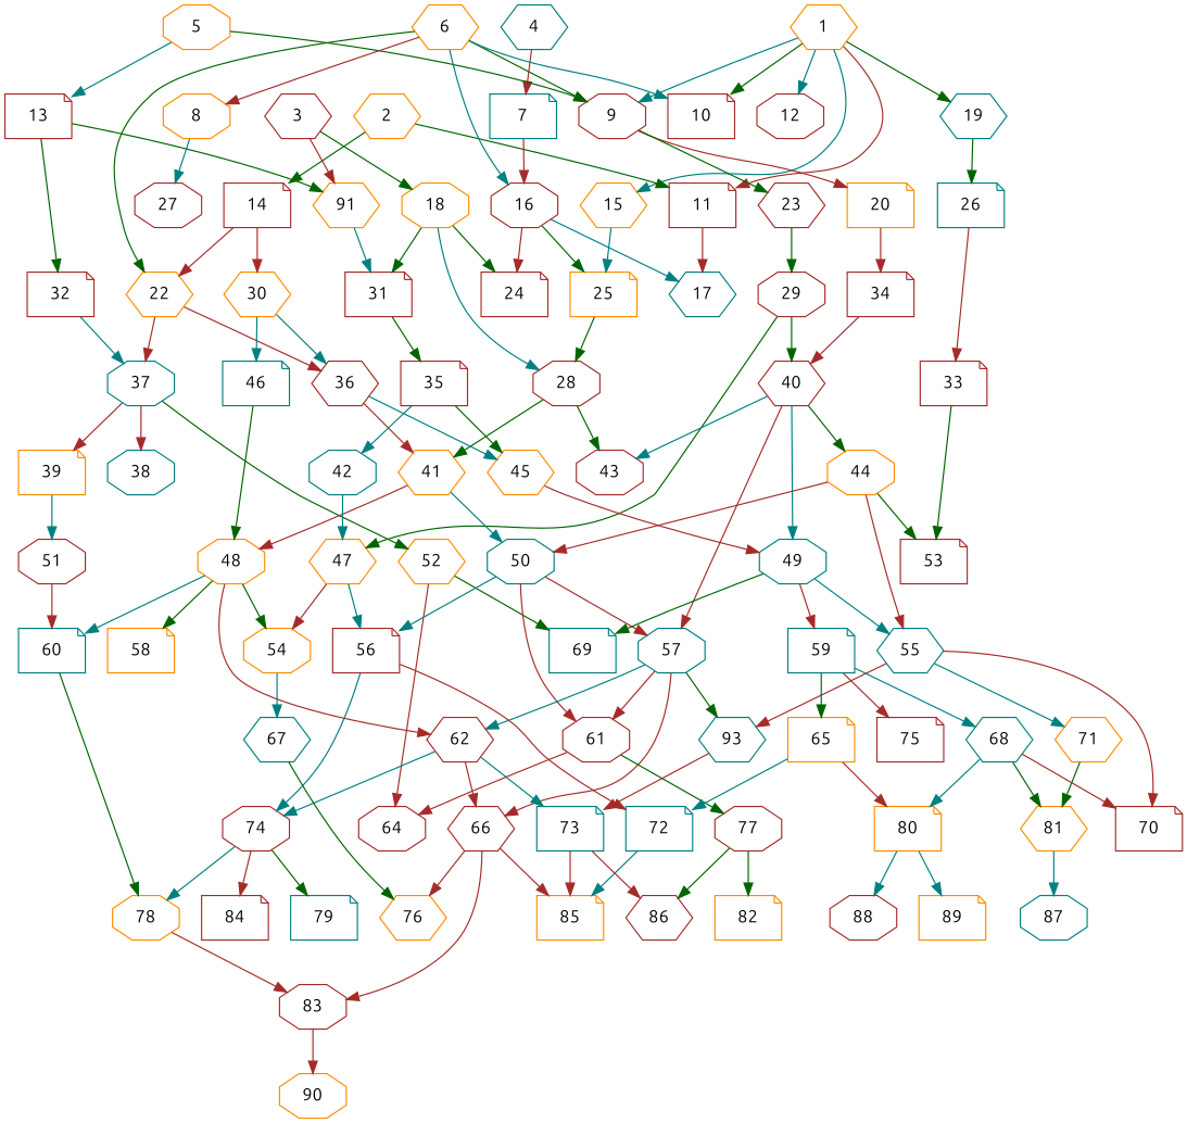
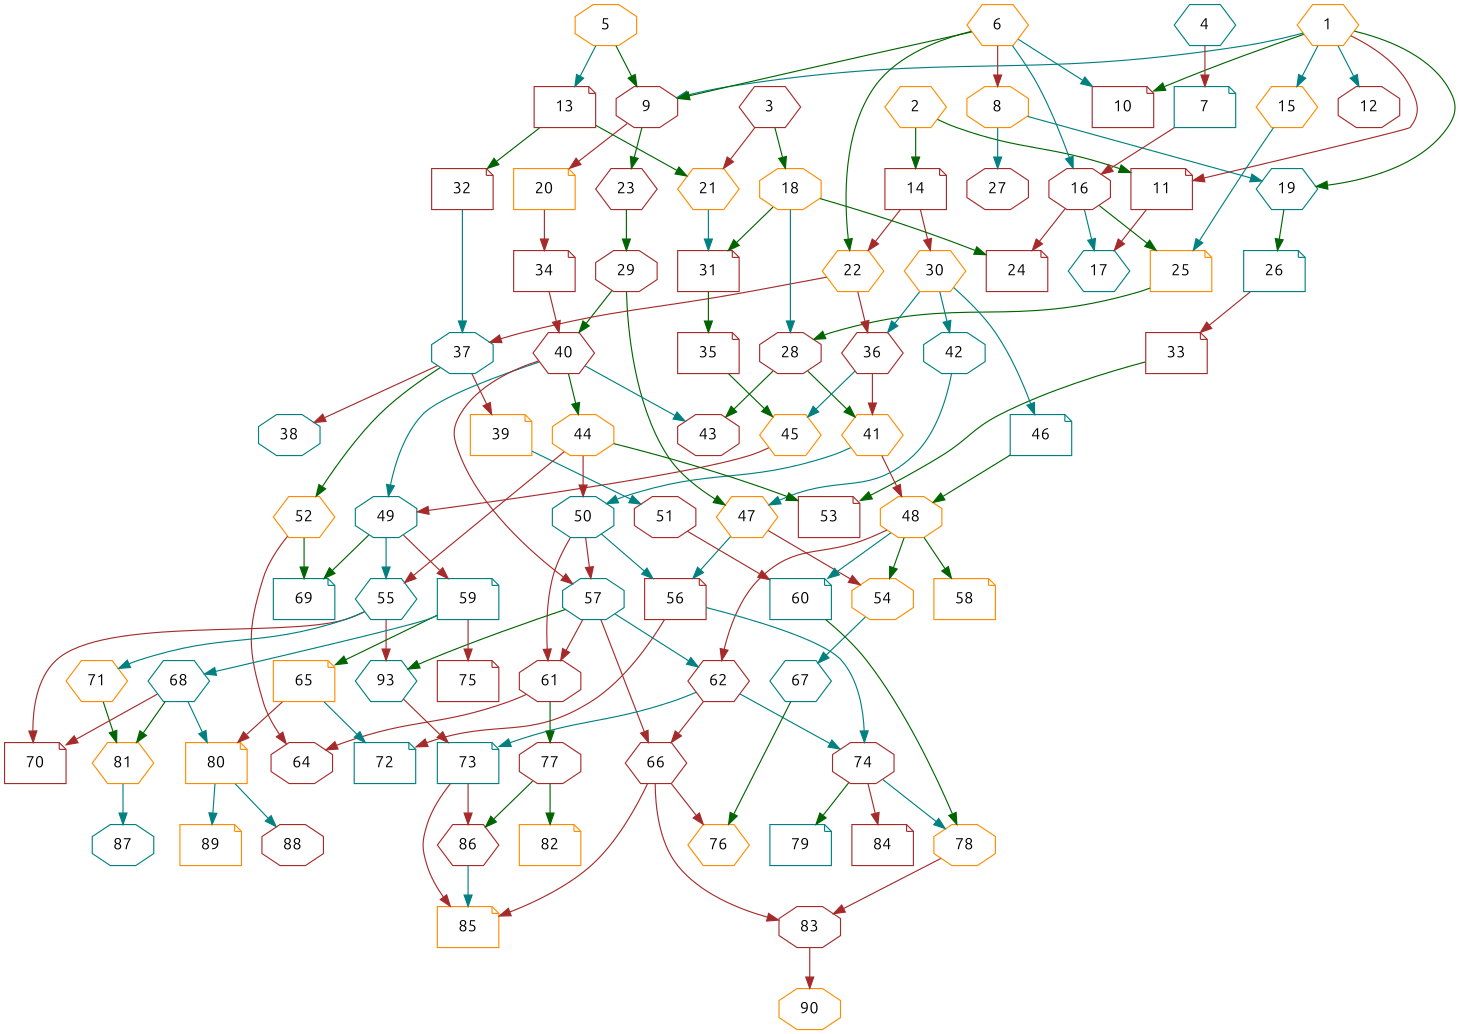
  digraph {
    fontname=Ubuntu
    node [alpha=0.15 color=brown fontname=Ubuntu shape=note]
    edge [color=brown fontname=Ubuntu]
    1 [alpha=0.06 color=darkorange shape=hexagon]
    9 [shape=octagon]
    10 [alpha=0.04]
    11 [alpha=0.06]
    12 [alpha=0.10 shape=octagon]
    15 [alpha=0.12 color=darkorange shape=hexagon]
    19 [alpha=0.11 color=teal shape=hexagon]
    20 [alpha=0.04 color=darkorange]
    23 [alpha=0.18 shape=hexagon]
    17 [alpha=0.17 color=teal shape=hexagon]
    25 [alpha=0.14 color=darkorange]
    26 [alpha=0.03 color=teal]
    34 [alpha=0.01]
    29 [alpha=0.17 shape=octagon]
    28 [alpha=0.08 shape=octagon]
    33
    2 [alpha=0.07 color=darkorange shape=hexagon]
    14 [alpha=0.01]
    22 [alpha=0.09 color=darkorange shape=hexagon]
    30 [alpha=0.16 color=darkorange shape=hexagon]
    36 [alpha=0.11 shape=hexagon]
    37 [alpha=0.00 color=teal shape=octagon]
    46 [alpha=0.19 color=teal]
    3 [alpha=0.20 shape=hexagon]
    18 [alpha=0.07 color=darkorange shape=octagon]
-   21 [alpha=0.14 color=darkorange shape=hexagon label=91]
+   21 [alpha=0.14 color=darkorange shape=hexagon]
    24 [alpha=0.10]
    31 [alpha=0.02]
    41 [alpha=0.16 color=darkorange shape=hexagon]
    43 [alpha=0.05 shape=octagon]
    35 [alpha=0.14]
    4 [alpha=0.16 color=teal shape=hexagon]
    7 [alpha=0.04 color=teal]
    16 [alpha=0.07 shape=octagon]
    5 [alpha=0.01 color=darkorange shape=octagon]
    13 [alpha=0.10]
    32 [alpha=0.12]
    6 [alpha=0.18 color=darkorange shape=hexagon]
    8 [alpha=0.10 color=darkorange shape=octagon]
    27 [shape=octagon]
    45 [alpha=0.19 color=darkorange shape=hexagon]
    38 [color=teal shape=octagon]
    39 [alpha=0.12 color=darkorange]
    52 [alpha=0.12 color=darkorange shape=hexagon]
    40 [shape=hexagon]
    47 [alpha=0.12 color=darkorange shape=hexagon]
    48 [alpha=0.08 color=darkorange shape=octagon]
    50 [alpha=0.05 color=teal shape=octagon]
    42 [alpha=0.20 color=teal shape=octagon]
    53 [alpha=0.06]
    44 [color=darkorange shape=octagon]
    49 [alpha=0.04 color=teal shape=octagon]
    57 [alpha=0.06 color=teal shape=octagon]
    51 [alpha=0.02 shape=octagon]
    69 [alpha=0.05 color=teal]
    64 [alpha=0.01 shape=octagon]
    54 [alpha=0.05 color=darkorange shape=octagon]
    56 [alpha=0.18]
    60 [alpha=0.14 color=teal]
    62 [alpha=0.18 shape=hexagon]
    58 [alpha=0.01 color=darkorange]
    61 [shape=octagon]
    55 [color=teal shape=hexagon]
    59 [alpha=0.16 color=teal]
    n65 [alpha=0.13 color=teal label=93 shape=hexagon]
    66 [alpha=0.00 shape=hexagon]
    67 [alpha=0.06 color=teal shape=hexagon]
    72 [alpha=0.14 color=teal]
    74 [alpha=0.02 shape=octagon]
    78 [alpha=0.19 color=darkorange shape=octagon]
    70 [alpha=0.06]
    71 [alpha=0.16 color=darkorange shape=hexagon]
    65 [alpha=0.09 color=darkorange]
    68 [alpha=0.05 color=teal shape=hexagon]
    75 [alpha=0.18]
    73 [alpha=0.01 color=teal]
    77 [alpha=0.14 shape=octagon]
    76 [alpha=0.03 color=darkorange shape=hexagon]
    85 [alpha=0.00 color=darkorange]
    83 [alpha=0.11 shape=octagon]
    81 [alpha=0.19 color=darkorange shape=hexagon]
    79 [alpha=0.20 color=teal]
    84 [alpha=0.06]
    86 [alpha=0.20 shape=hexagon]
    80 [alpha=0.12 color=darkorange]
    82 [alpha=0.14 color=darkorange]
    87 [alpha=0.08 color=teal shape=octagon]
    90 [alpha=0.16 color=darkorange shape=octagon]
    88 [alpha=0.03 shape=octagon]
    89 [alpha=0.19 color=darkorange]
    1 -> 9 [color=teal]
    1 -> 10 [color=darkgreen]
    1 -> 11
    1 -> 12 [color=teal]
    1 -> 15 [color=teal]
    1 -> 19 [color=darkgreen]
    9 -> 20
    9 -> 23 [color=darkgreen]
    11 -> 17
    15 -> 25 [color=teal]
    19 -> 26 [color=darkgreen]
    20 -> 34
    23 -> 29 [color=darkgreen]
    25 -> 28 [color=darkgreen]
    26 -> 33
    34 -> 40
    29 -> 40 [color=darkgreen]
    29 -> 47 [color=darkgreen]
    28 -> 41 [color=darkgreen]
    28 -> 43 [color=darkgreen]
    33 -> 53 [color=darkgreen]
    2 -> 11 [color=darkgreen]
    2 -> 14 [color=darkgreen]
    14 -> 22
    14 -> 30
    22 -> 36
    22 -> 37
    30 -> 36 [color=teal]
    30 -> 46 [color=teal]
    36 -> 41
    36 -> 45 [color=teal]
    37 -> 38
    37 -> 39
    37 -> 52 [color=darkgreen]
    46 -> 48 [color=darkgreen]
    3 -> 18 [color=darkgreen]
    3 -> 21
    18 -> 28 [color=teal]
    18 -> 24 [color=darkgreen]
    18 -> 31 [color=darkgreen]
    21 -> 31 [color=teal]
    31 -> 35 [color=darkgreen]
    41 -> 48
    41 -> 50 [color=teal]
    35 -> 45 [color=darkgreen]
-   35 -> 42 [color=teal]
+   30 -> 42 [color=teal]
    4 -> 7
    7 -> 16
    16 -> 17 [color=teal]
    16 -> 25 [color=darkgreen]
    16 -> 24
    5 -> 9 [color=darkgreen]
    5 -> 13 [color=teal]
    13 -> 21 [color=darkgreen]
    13 -> 32 [color=darkgreen]
    32 -> 37 [color=teal]
    6 -> 9 [color=darkgreen]
    6 -> 10 [color=teal]
    6 -> 22 [color=darkgreen]
    6 -> 16 [color=teal]
    6 -> 8
+   8 -> 19 [color=teal]
    8 -> 27 [color=teal]
    45 -> 49
    39 -> 51 [color=teal]
    52 -> 69 [color=darkgreen]
    52 -> 64
    40 -> 43 [color=teal]
    40 -> 44 [color=darkgreen]
    40 -> 49 [color=teal]
    40 -> 57
    47 -> 54
    47 -> 56 [color=teal]
    48 -> 54 [color=darkgreen]
    48 -> 60 [color=teal]
    48 -> 62
    48 -> 58 [color=darkgreen]
    50 -> 57
    50 -> 56 [color=teal]
    50 -> 61
    42 -> 47 [color=teal]
    44 -> 50
    44 -> 53 [color=darkgreen]
    44 -> 55
    49 -> 69 [color=darkgreen]
    49 -> 55 [color=teal]
    49 -> 59
    57 -> 62 [color=teal]
    57 -> 61
    57 -> n65 [color=darkgreen]
    57 -> 66
    51 -> 60
    54 -> 67 [color=teal]
    56 -> 72
    56 -> 74 [color=teal]
    60 -> 78 [color=darkgreen]
    62 -> 66
    62 -> 74 [color=teal]
    62 -> 73 [color=teal]
    61 -> 64
    61 -> 77 [color=darkgreen]
    55 -> n65
    55 -> 70
    55 -> 71 [color=teal]
    59 -> 65 [color=darkgreen]
    59 -> 68 [color=teal]
    59 -> 75
    n65 -> 73
    66 -> 76
    66 -> 85
    66 -> 83
    67 -> 76 [color=darkgreen]
-   72 -> 85 [color=teal]
+   86 -> 85 [color=teal]
    74 -> 78 [color=teal]
    74 -> 79 [color=darkgreen]
    74 -> 84
    78 -> 83
    71 -> 81 [color=darkgreen]
    65 -> 72 [color=teal]
    65 -> 80
    68 -> 70
    68 -> 81 [color=darkgreen]
    68 -> 80 [color=teal]
    73 -> 85
    73 -> 86
    77 -> 86 [color=darkgreen]
    77 -> 82 [color=darkgreen]
    83 -> 90
    81 -> 87 [color=teal]
    80 -> 88 [color=teal]
    80 -> 89 [color=teal]
  }
